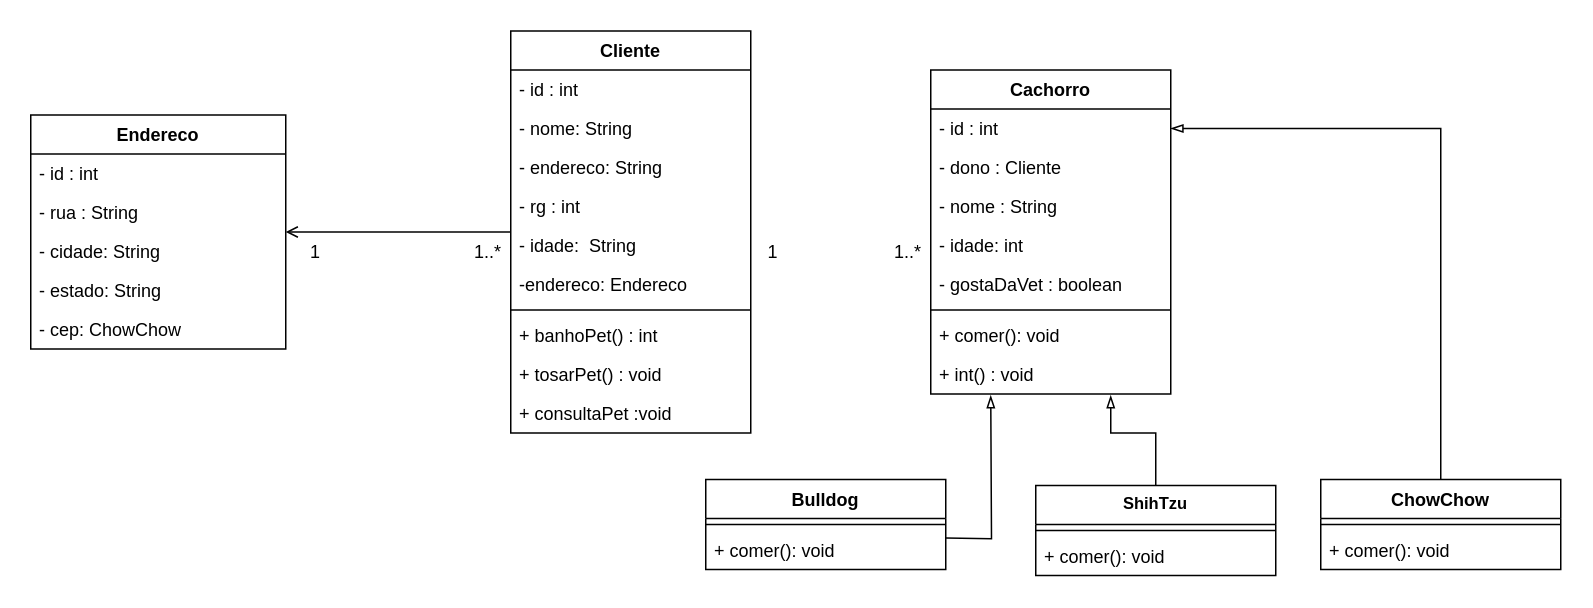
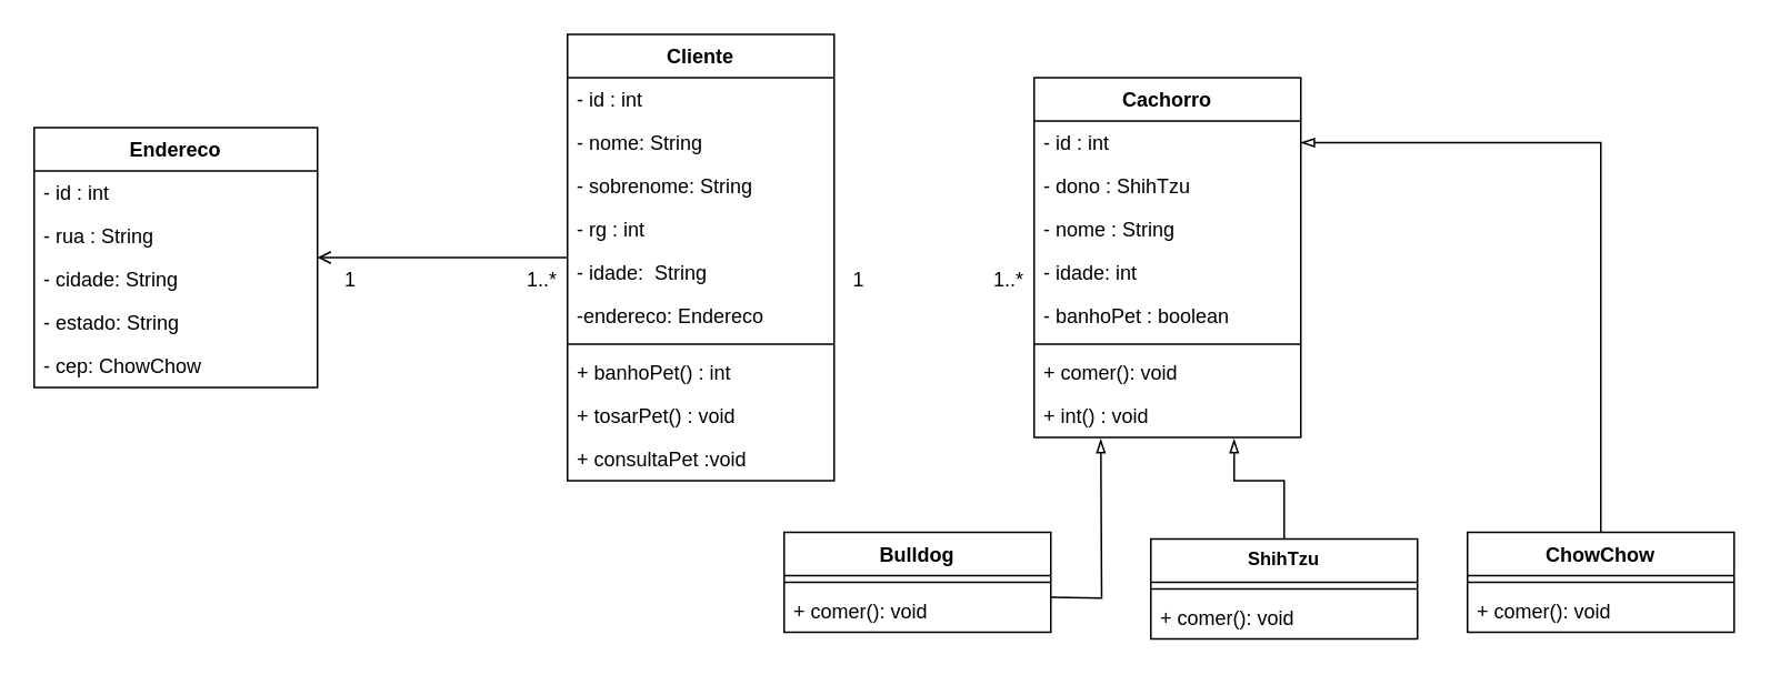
  <mxCell id="0" />
  <mxCell id="1" parent="0" />
  <mxCell id="2" style="edgeStyle=orthogonalEdgeStyle;rounded=0;orthogonalLoop=1;jettySize=auto;html=1;endArrow=open;" edge="1" parent="1" source="3" target="34"><mxGeometry relative="1" as="geometry" /></mxCell>
  <mxCell id="3" value="Cliente" style="swimlane;fontStyle=1;align=center;verticalAlign=top;childLayout=stackLayout;horizontal=1;startSize=26;horizontalStack=0;resizeParent=1;resizeParentMax=0;resizeLast=0;collapsible=1;marginBottom=0;" parent="1" vertex="1"><mxGeometry x="340" y="20" width="160" height="268" as="geometry" /></mxCell>
  <mxCell id="4" value="- id : int" style="text;strokeColor=none;fillColor=none;align=left;verticalAlign=top;spacingLeft=4;spacingRight=4;overflow=hidden;rotatable=0;points=[[0,0.5],[1,0.5]];portConstraint=eastwest;" parent="3" vertex="1"><mxGeometry y="26" width="160" height="26" as="geometry" /></mxCell>
  <mxCell id="5" value="- nome: String" style="text;strokeColor=none;fillColor=none;align=left;verticalAlign=top;spacingLeft=4;spacingRight=4;overflow=hidden;rotatable=0;points=[[0,0.5],[1,0.5]];portConstraint=eastwest;" parent="3" vertex="1"><mxGeometry y="52" width="160" height="26" as="geometry" /></mxCell>
- <mxCell id="6" value="- endereco: String" style="text;strokeColor=none;fillColor=none;align=left;verticalAlign=top;spacingLeft=4;spacingRight=4;overflow=hidden;rotatable=0;points=[[0,0.5],[1,0.5]];portConstraint=eastwest;" parent="3" vertex="1"><mxGeometry y="78" width="160" height="26" as="geometry" /></mxCell>
+ <mxCell id="6" value="- sobrenome: String" style="text;strokeColor=none;fillColor=none;align=left;verticalAlign=top;spacingLeft=4;spacingRight=4;overflow=hidden;rotatable=0;points=[[0,0.5],[1,0.5]];portConstraint=eastwest;" parent="3" vertex="1"><mxGeometry y="78" width="160" height="26" as="geometry" /></mxCell>
  <mxCell id="7" value="- rg : int" style="text;strokeColor=none;fillColor=none;align=left;verticalAlign=top;spacingLeft=4;spacingRight=4;overflow=hidden;rotatable=0;points=[[0,0.5],[1,0.5]];portConstraint=eastwest;" parent="3" vertex="1"><mxGeometry y="104" width="160" height="26" as="geometry" /></mxCell>
  <mxCell id="8" value="- idade:  String" style="text;strokeColor=none;fillColor=none;align=left;verticalAlign=top;spacingLeft=4;spacingRight=4;overflow=hidden;rotatable=0;points=[[0,0.5],[1,0.5]];portConstraint=eastwest;" parent="3" vertex="1"><mxGeometry y="130" width="160" height="26" as="geometry" /></mxCell>
  <mxCell id="9" value="-endereco: Endereco" style="text;strokeColor=none;fillColor=none;align=left;verticalAlign=top;spacingLeft=4;spacingRight=4;overflow=hidden;rotatable=0;points=[[0,0.5],[1,0.5]];portConstraint=eastwest;" vertex="1" parent="3"><mxGeometry y="156" width="160" height="26" as="geometry" /></mxCell>
  <mxCell id="10" value="" style="line;strokeWidth=1;fillColor=none;align=left;verticalAlign=middle;spacingTop=-1;spacingLeft=3;spacingRight=3;rotatable=0;labelPosition=right;points=[];portConstraint=eastwest;" parent="3" vertex="1"><mxGeometry y="182" width="160" height="8" as="geometry" /></mxCell>
  <mxCell id="11" value="+ banhoPet() : int" style="text;strokeColor=none;fillColor=none;align=left;verticalAlign=top;spacingLeft=4;spacingRight=4;overflow=hidden;rotatable=0;points=[[0,0.5],[1,0.5]];portConstraint=eastwest;" parent="3" vertex="1"><mxGeometry y="190" width="160" height="26" as="geometry" /></mxCell>
  <mxCell id="12" value="+ tosarPet() : void" style="text;strokeColor=none;fillColor=none;align=left;verticalAlign=top;spacingLeft=4;spacingRight=4;overflow=hidden;rotatable=0;points=[[0,0.5],[1,0.5]];portConstraint=eastwest;" parent="3" vertex="1"><mxGeometry y="216" width="160" height="26" as="geometry" /></mxCell>
  <mxCell id="13" value="+ consultaPet :void" style="text;strokeColor=none;fillColor=none;align=left;verticalAlign=top;spacingLeft=4;spacingRight=4;overflow=hidden;rotatable=0;points=[[0,0.5],[1,0.5]];portConstraint=eastwest;" parent="3" vertex="1"><mxGeometry y="242" width="160" height="26" as="geometry" /></mxCell>
  <mxCell id="14" value="Cachorro" style="swimlane;fontStyle=1;align=center;verticalAlign=top;childLayout=stackLayout;horizontal=1;startSize=26;horizontalStack=0;resizeParent=1;resizeParentMax=0;resizeLast=0;collapsible=1;marginBottom=0;" parent="1" vertex="1"><mxGeometry x="620" y="46" width="160" height="216" as="geometry" /></mxCell>
  <mxCell id="15" value="- id : int" style="text;strokeColor=none;fillColor=none;align=left;verticalAlign=top;spacingLeft=4;spacingRight=4;overflow=hidden;rotatable=0;points=[[0,0.5],[1,0.5]];portConstraint=eastwest;" parent="14" vertex="1"><mxGeometry y="26" width="160" height="26" as="geometry" /></mxCell>
- <mxCell id="16" value="- dono : Cliente" style="text;strokeColor=none;fillColor=none;align=left;verticalAlign=top;spacingLeft=4;spacingRight=4;overflow=hidden;rotatable=0;points=[[0,0.5],[1,0.5]];portConstraint=eastwest;" vertex="1" parent="14"><mxGeometry y="52" width="160" height="26" as="geometry" /></mxCell>
+ <mxCell id="16" value="- dono : ShihTzu" style="text;strokeColor=none;fillColor=none;align=left;verticalAlign=top;spacingLeft=4;spacingRight=4;overflow=hidden;rotatable=0;points=[[0,0.5],[1,0.5]];portConstraint=eastwest;" vertex="1" parent="14"><mxGeometry y="52" width="160" height="26" as="geometry" /></mxCell>
  <mxCell id="17" value="- nome : String" style="text;strokeColor=none;fillColor=none;align=left;verticalAlign=top;spacingLeft=4;spacingRight=4;overflow=hidden;rotatable=0;points=[[0,0.5],[1,0.5]];portConstraint=eastwest;" parent="14" vertex="1"><mxGeometry y="78" width="160" height="26" as="geometry" /></mxCell>
  <mxCell id="18" value="- idade: int" style="text;strokeColor=none;fillColor=none;align=left;verticalAlign=top;spacingLeft=4;spacingRight=4;overflow=hidden;rotatable=0;points=[[0,0.5],[1,0.5]];portConstraint=eastwest;" parent="14" vertex="1"><mxGeometry y="104" width="160" height="26" as="geometry" /></mxCell>
- <mxCell id="19" value="- gostaDaVet : boolean" style="text;strokeColor=none;fillColor=none;align=left;verticalAlign=top;spacingLeft=4;spacingRight=4;overflow=hidden;rotatable=0;points=[[0,0.5],[1,0.5]];portConstraint=eastwest;" parent="14" vertex="1"><mxGeometry y="130" width="160" height="26" as="geometry" /></mxCell>
+ <mxCell id="19" value="- banhoPet : boolean" style="text;strokeColor=none;fillColor=none;align=left;verticalAlign=top;spacingLeft=4;spacingRight=4;overflow=hidden;rotatable=0;points=[[0,0.5],[1,0.5]];portConstraint=eastwest;" parent="14" vertex="1"><mxGeometry y="130" width="160" height="26" as="geometry" /></mxCell>
  <mxCell id="20" value="" style="line;strokeWidth=1;fillColor=none;align=left;verticalAlign=middle;spacingTop=-1;spacingLeft=3;spacingRight=3;rotatable=0;labelPosition=right;points=[];portConstraint=eastwest;" parent="14" vertex="1"><mxGeometry y="156" width="160" height="8" as="geometry" /></mxCell>
  <mxCell id="21" value="+ comer(): void" style="text;strokeColor=none;fillColor=none;align=left;verticalAlign=top;spacingLeft=4;spacingRight=4;overflow=hidden;rotatable=0;points=[[0,0.5],[1,0.5]];portConstraint=eastwest;" parent="14" vertex="1"><mxGeometry y="164" width="160" height="26" as="geometry" /></mxCell>
  <mxCell id="22" value="+ int() : void" style="text;strokeColor=none;fillColor=none;align=left;verticalAlign=top;spacingLeft=4;spacingRight=4;overflow=hidden;rotatable=0;points=[[0,0.5],[1,0.5]];portConstraint=eastwest;" parent="14" vertex="1"><mxGeometry y="190" width="160" height="26" as="geometry" /></mxCell>
  <mxCell id="23" style="edgeStyle=orthogonalEdgeStyle;rounded=0;orthogonalLoop=1;jettySize=auto;html=1;entryX=1;entryY=0.5;entryDx=0;entryDy=0;endArrow=blockThin;endFill=0;strokeColor=#000000;" parent="1" source="24" target="15" edge="1"><mxGeometry relative="1" as="geometry" /></mxCell>
  <mxCell id="24" value="ChowChow" style="swimlane;fontStyle=1;align=center;verticalAlign=top;childLayout=stackLayout;horizontal=1;startSize=26;horizontalStack=0;resizeParent=1;resizeParentMax=0;resizeLast=0;collapsible=1;marginBottom=0;" parent="1" vertex="1"><mxGeometry x="880" y="319" width="160" height="60" as="geometry" /></mxCell>
  <mxCell id="25" value="" style="line;strokeWidth=1;fillColor=none;align=left;verticalAlign=middle;spacingTop=-1;spacingLeft=3;spacingRight=3;rotatable=0;labelPosition=right;points=[];portConstraint=eastwest;" parent="24" vertex="1"><mxGeometry y="26" width="160" height="8" as="geometry" /></mxCell>
  <mxCell id="26" value="+ comer(): void" style="text;strokeColor=none;fillColor=none;align=left;verticalAlign=top;spacingLeft=4;spacingRight=4;overflow=hidden;rotatable=0;points=[[0,0.5],[1,0.5]];portConstraint=eastwest;" parent="24" vertex="1"><mxGeometry y="34" width="160" height="26" as="geometry" /></mxCell>
  <mxCell id="27" value="" style="edgeStyle=orthogonalEdgeStyle;rounded=0;orthogonalLoop=1;jettySize=auto;html=1;endArrow=blockThin;endFill=0;strokeColor=#000000;" parent="1" source="28" edge="1"><mxGeometry relative="1" as="geometry"><mxPoint x="740" y="263" as="targetPoint" /><Array as="points"><mxPoint x="770" y="288" /><mxPoint x="740" y="288" /></Array></mxGeometry></mxCell>
  <mxCell id="28" value="ShihTzu" style="swimlane;fontStyle=1;align=center;verticalAlign=top;childLayout=stackLayout;horizontal=1;startSize=26;horizontalStack=0;resizeParent=1;resizeParentMax=0;resizeLast=0;collapsible=1;marginBottom=0;spacing=1;fontSize=11;" parent="1" vertex="1"><mxGeometry x="690" y="323" width="160" height="60" as="geometry" /></mxCell>
  <mxCell id="29" value="" style="line;strokeWidth=1;fillColor=none;align=left;verticalAlign=middle;spacingTop=-1;spacingLeft=3;spacingRight=3;rotatable=0;labelPosition=right;points=[];portConstraint=eastwest;" parent="28" vertex="1"><mxGeometry y="26" width="160" height="8" as="geometry" /></mxCell>
  <mxCell id="30" value="+ comer(): void" style="text;strokeColor=none;fillColor=none;align=left;verticalAlign=top;spacingLeft=4;spacingRight=4;overflow=hidden;rotatable=0;points=[[0,0.5],[1,0.5]];portConstraint=eastwest;" parent="28" vertex="1"><mxGeometry y="34" width="160" height="26" as="geometry" /></mxCell>
  <mxCell id="31" value="Bulldog" style="swimlane;fontStyle=1;align=center;verticalAlign=top;childLayout=stackLayout;horizontal=1;startSize=26;horizontalStack=0;resizeParent=1;resizeParentMax=0;resizeLast=0;collapsible=1;marginBottom=0;" parent="1" vertex="1"><mxGeometry x="470" y="319" width="160" height="60" as="geometry" /></mxCell>
  <mxCell id="32" value="" style="line;strokeWidth=1;fillColor=none;align=left;verticalAlign=middle;spacingTop=-1;spacingLeft=3;spacingRight=3;rotatable=0;labelPosition=right;points=[];portConstraint=eastwest;" parent="31" vertex="1"><mxGeometry y="26" width="160" height="8" as="geometry" /></mxCell>
  <mxCell id="33" value="+ comer(): void" style="text;strokeColor=none;fillColor=none;align=left;verticalAlign=top;spacingLeft=4;spacingRight=4;overflow=hidden;rotatable=0;points=[[0,0.5],[1,0.5]];portConstraint=eastwest;" parent="31" vertex="1"><mxGeometry y="34" width="160" height="26" as="geometry" /></mxCell>
  <mxCell id="34" value="Endereco" style="swimlane;fontStyle=1;align=center;verticalAlign=top;childLayout=stackLayout;horizontal=1;startSize=26;horizontalStack=0;resizeParent=1;resizeParentMax=0;resizeLast=0;collapsible=1;marginBottom=0;direction=east;" parent="1" vertex="1"><mxGeometry x="20" y="76" width="170" height="156" as="geometry"><mxRectangle x="-70" y="60" width="90" height="26" as="alternateBounds" /></mxGeometry></mxCell>
  <mxCell id="35" value="- id : int" style="text;strokeColor=none;fillColor=none;align=left;verticalAlign=top;spacingLeft=4;spacingRight=4;overflow=hidden;rotatable=0;points=[[0,0.5],[1,0.5]];portConstraint=eastwest;" parent="34" vertex="1"><mxGeometry y="26" width="170" height="26" as="geometry" /></mxCell>
  <mxCell id="36" value="- rua : String" style="text;strokeColor=none;fillColor=none;align=left;verticalAlign=top;spacingLeft=4;spacingRight=4;overflow=hidden;rotatable=0;points=[[0,0.5],[1,0.5]];portConstraint=eastwest;" parent="34" vertex="1"><mxGeometry y="52" width="170" height="26" as="geometry" /></mxCell>
  <mxCell id="37" value="- cidade: String" style="text;strokeColor=none;fillColor=none;align=left;verticalAlign=top;spacingLeft=4;spacingRight=4;overflow=hidden;rotatable=0;points=[[0,0.5],[1,0.5]];portConstraint=eastwest;" parent="34" vertex="1"><mxGeometry y="78" width="170" height="26" as="geometry" /></mxCell>
  <mxCell id="38" value="- estado: String" style="text;strokeColor=none;fillColor=none;align=left;verticalAlign=top;spacingLeft=4;spacingRight=4;overflow=hidden;rotatable=0;points=[[0,0.5],[1,0.5]];portConstraint=eastwest;" parent="34" vertex="1"><mxGeometry y="104" width="170" height="26" as="geometry" /></mxCell>
  <mxCell id="39" value="- cep: ChowChow" style="text;strokeColor=none;fillColor=none;align=left;verticalAlign=top;spacingLeft=4;spacingRight=4;overflow=hidden;rotatable=0;points=[[0,0.5],[1,0.5]];portConstraint=eastwest;" vertex="1" parent="34"><mxGeometry y="130" width="170" height="26" as="geometry" /></mxCell>
  <mxCell id="40" value="" style="edgeStyle=orthogonalEdgeStyle;rounded=0;orthogonalLoop=1;jettySize=auto;html=1;strokeColor=#000000;endArrow=blockThin;endFill=0;" parent="1" edge="1"><mxGeometry relative="1" as="geometry"><mxPoint x="630" y="358" as="sourcePoint" /><mxPoint x="660" y="263" as="targetPoint" /></mxGeometry></mxCell>
  <mxCell id="41" value="1..*" style="text;html=1;strokeColor=none;fillColor=none;align=center;verticalAlign=middle;whiteSpace=wrap;rounded=0;" parent="1" vertex="1"><mxGeometry x="310" y="153" width="30" height="30" as="geometry" /></mxCell>
  <mxCell id="42" value="1" style="text;html=1;strokeColor=none;fillColor=none;align=center;verticalAlign=middle;whiteSpace=wrap;rounded=0;" parent="1" vertex="1"><mxGeometry x="200" y="153" width="20" height="30" as="geometry" /></mxCell>
  <mxCell id="43" value="1..*" style="text;html=1;strokeColor=none;fillColor=none;align=center;verticalAlign=middle;whiteSpace=wrap;rounded=0;" parent="1" vertex="1"><mxGeometry x="590" y="153" width="30" height="30" as="geometry" /></mxCell>
  <mxCell id="44" value="1" style="text;html=1;strokeColor=none;fillColor=none;align=center;verticalAlign=middle;whiteSpace=wrap;rounded=0;" parent="1" vertex="1"><mxGeometry x="505" y="153" width="20" height="30" as="geometry" /></mxCell>
